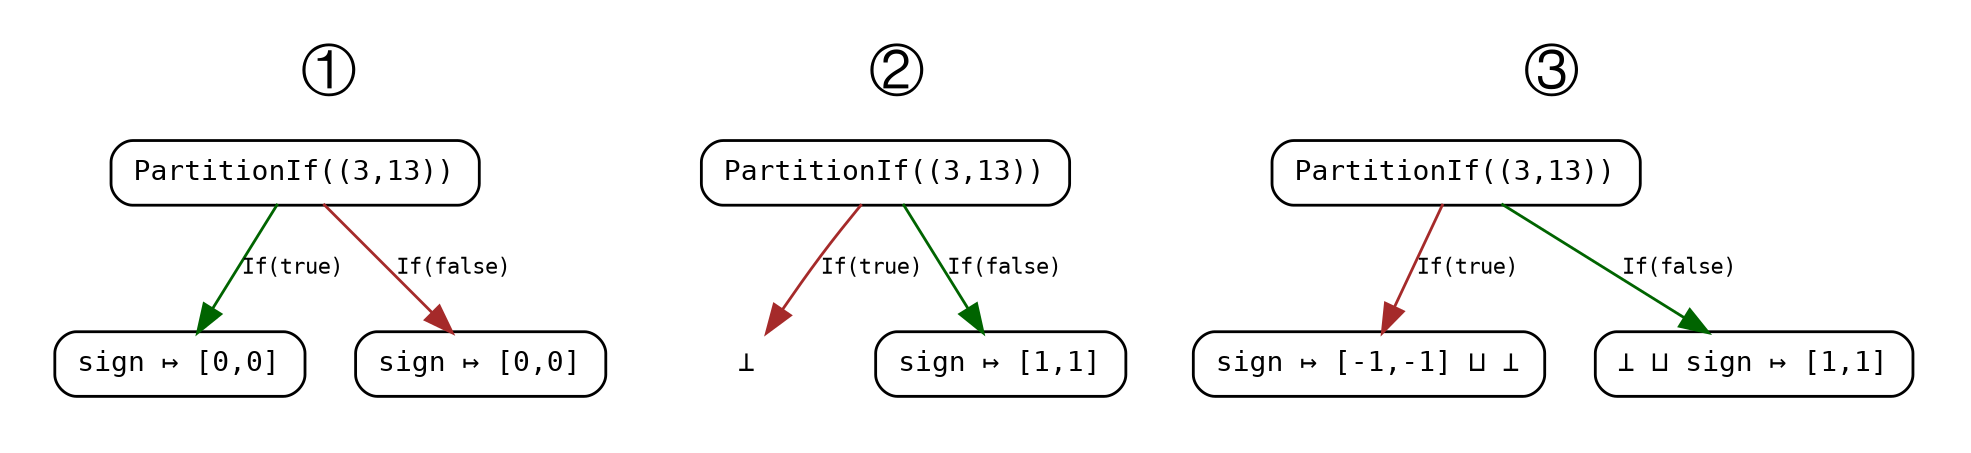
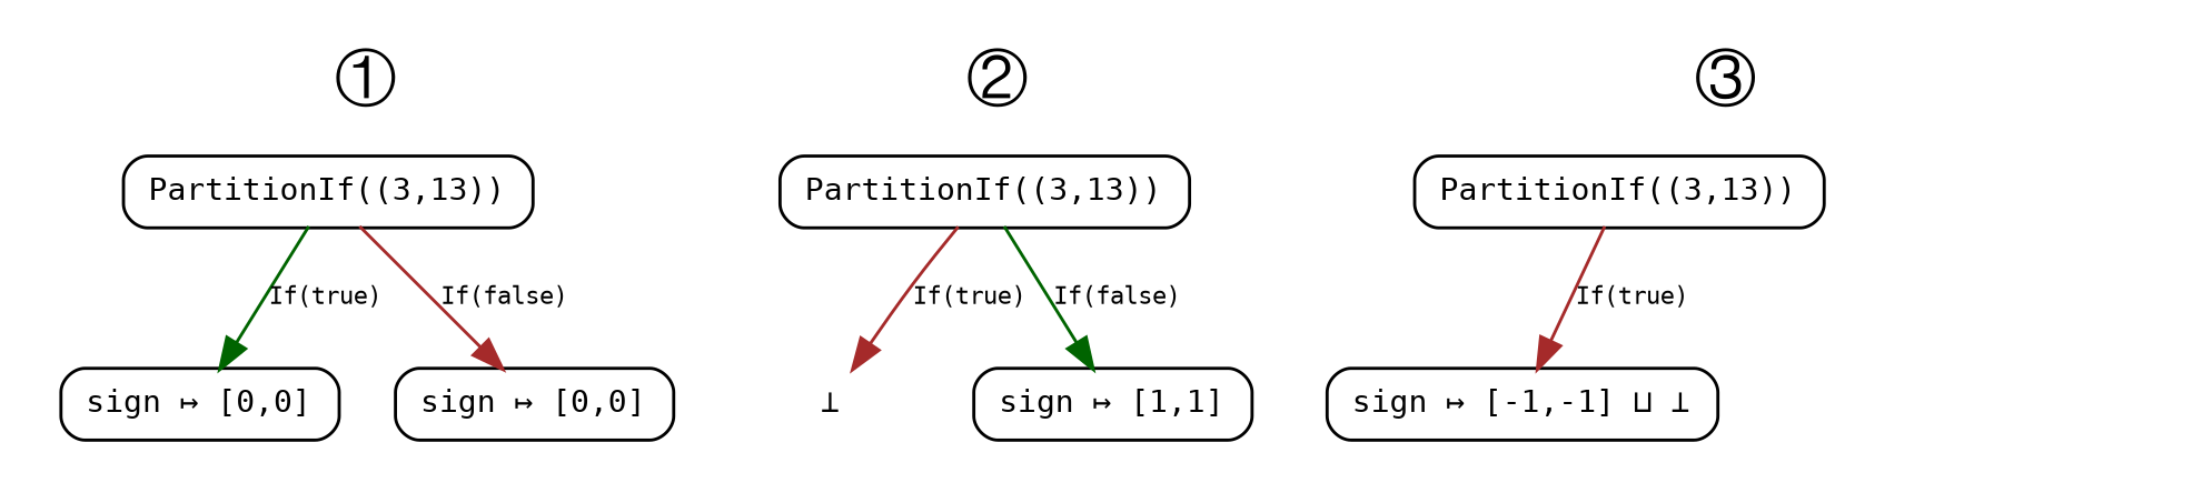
  digraph {
    fontsize=20.0
    node [fontname=Monospace fontsize=10.0 shape=record style=rounded]
    edge [fontname=Monospace fontsize=8.0 color=darkgreen]
    n1 [height=0.3 label="PartitionIf((3,13))"]
    n2 [height=0.3 label="sign ↦ [0,0]"]
    n3 [height=0.3 label="sign ↦ [0,0]"]
    n4 [height=0.3 label="PartitionIf((3,13))"]
    n5 [height=0.3 label="⊥" shape=plaintext]
    n6 [height=0.3 label="sign ↦ [1,1]"]
    n7 [height=0.3 label="PartitionIf((3,13))"]
    n8 [height=0.3 label="sign ↦ [-1,-1] ⊔ ⊥"]
-   n9 [height=0.3 label="⊥ ⊔ sign ↦ [1,1]"]
    subgraph cluster_1 {
      color=white
      label="①"
      n1
      n2
      n3
    }
    subgraph cluster_2 {
      color=white
      label="②"
      n4
      n5
      n6
    }
    subgraph cluster_3 {
      color=white
      label="③"
      n7
      n8
-     n9
    }
    n1 -> n2 [label="If(true)"]
    n1 -> n3 [label="If(false)" color=brown]
    n4 -> n5 [label="If(true)" color=brown]
    n4 -> n6 [label="If(false)"]
    n7 -> n8 [label="If(true)" color=brown]
-   n7 -> n9 [label="If(false)"]
  }
